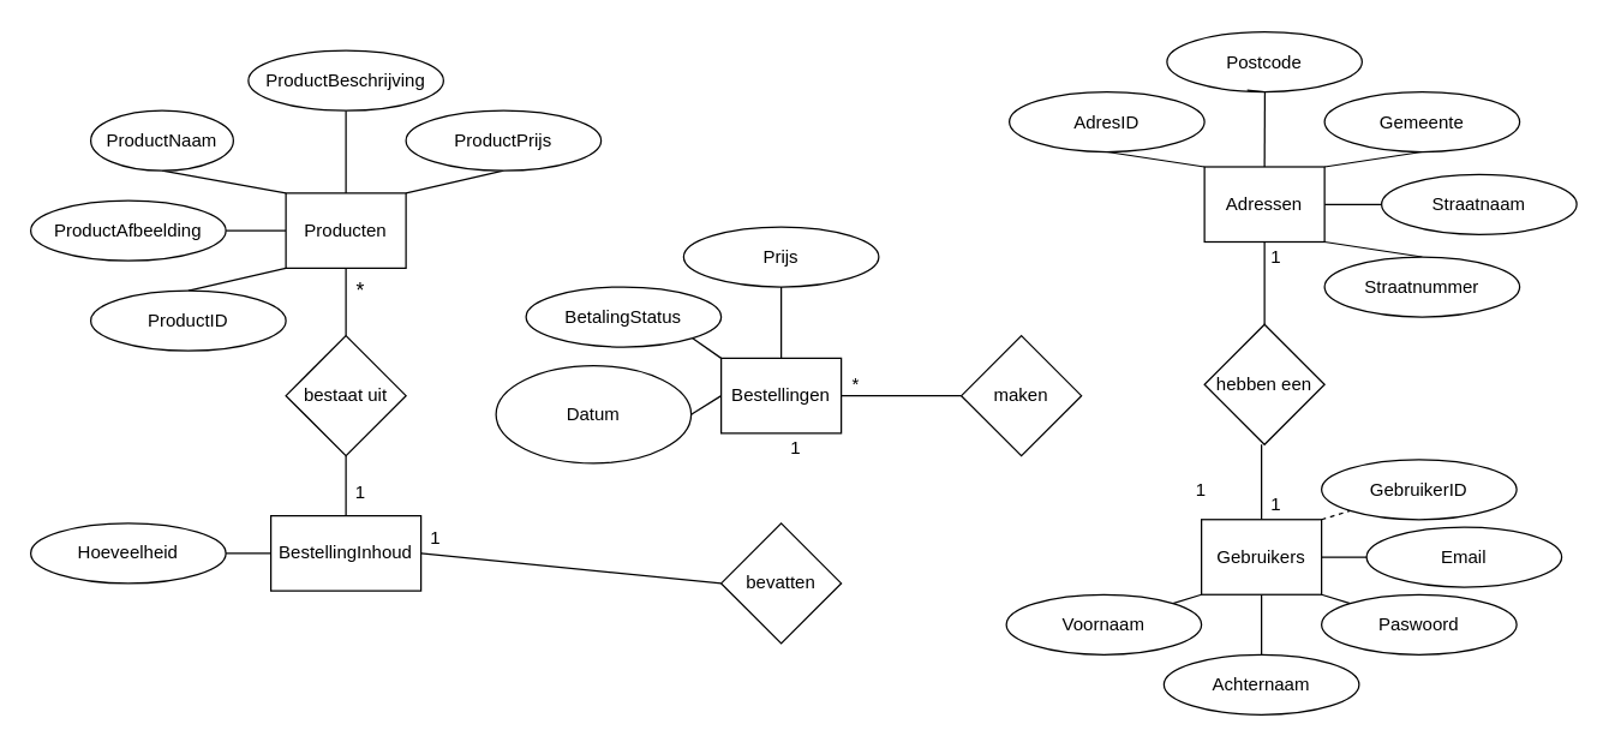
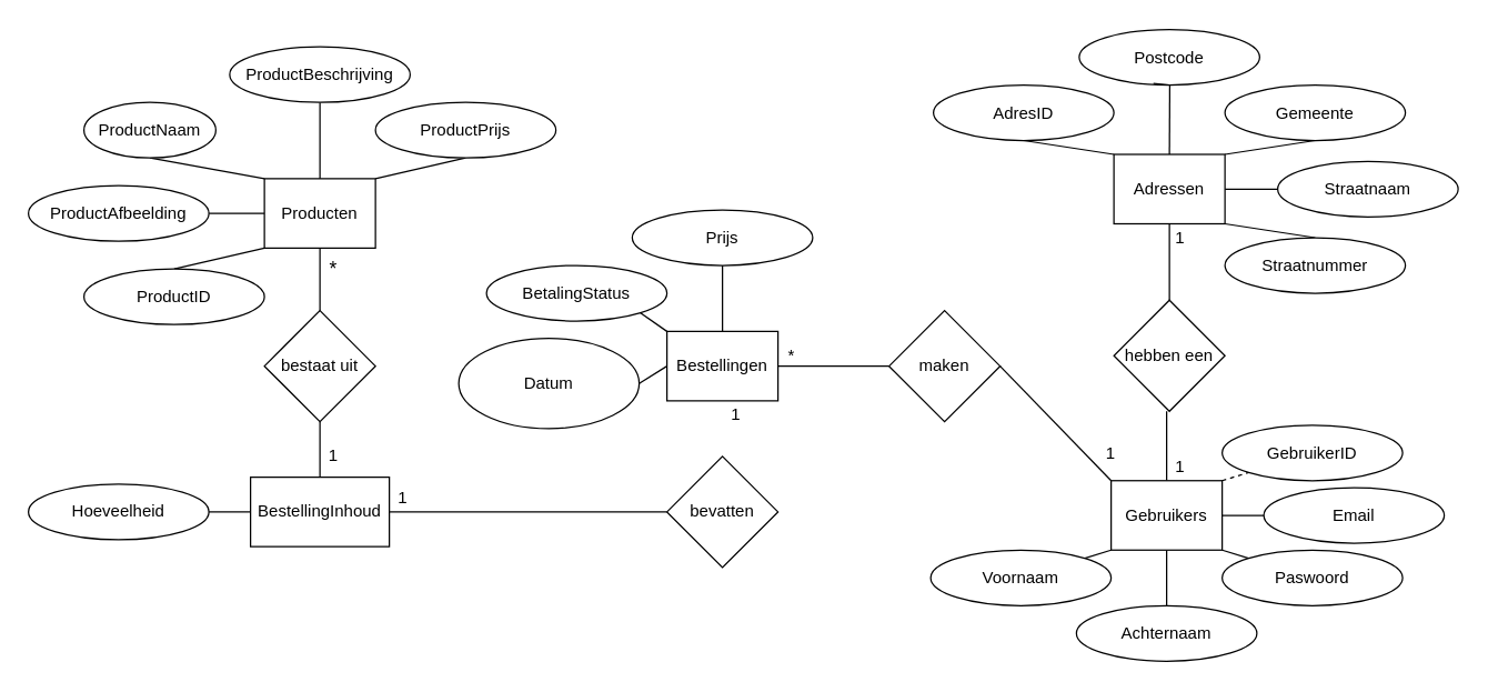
  <mxCell id="0" />
  <mxCell id="1" parent="0" />
  <mxCell id="2" style="edgeStyle=orthogonalEdgeStyle;rounded=0;orthogonalLoop=1;jettySize=auto;html=1;exitX=0.5;exitY=0;exitDx=0;exitDy=0;endArrow=none;endFill=0;entryX=0.5;entryY=1;entryDx=0;entryDy=0;" parent="1" source="7" target="28" edge="1"><mxGeometry relative="1" as="geometry"><mxPoint x="230" y="103" as="targetPoint" /></mxGeometry></mxCell>
  <mxCell id="3" style="rounded=0;orthogonalLoop=1;jettySize=auto;html=1;exitX=1;exitY=0;exitDx=0;exitDy=0;endArrow=none;endFill=0;strokeColor=#000000;entryX=0.5;entryY=1;entryDx=0;entryDy=0;" parent="1" source="7" target="26" edge="1"><mxGeometry relative="1" as="geometry"><mxPoint x="330" y="128.333" as="targetPoint" /></mxGeometry></mxCell>
  <mxCell id="4" style="edgeStyle=none;rounded=0;orthogonalLoop=1;jettySize=auto;html=1;exitX=0;exitY=0;exitDx=0;exitDy=0;entryX=0.5;entryY=1;entryDx=0;entryDy=0;endArrow=none;endFill=0;strokeColor=#000000;" parent="1" source="7" target="25" edge="1"><mxGeometry relative="1" as="geometry" /></mxCell>
  <mxCell id="5" style="edgeStyle=none;rounded=0;orthogonalLoop=1;jettySize=auto;html=1;exitX=0;exitY=0.5;exitDx=0;exitDy=0;entryX=1;entryY=0.5;entryDx=0;entryDy=0;endArrow=none;endFill=0;strokeColor=#000000;" parent="1" source="7" target="27" edge="1"><mxGeometry relative="1" as="geometry" /></mxCell>
  <mxCell id="6" style="edgeStyle=none;rounded=0;orthogonalLoop=1;jettySize=auto;html=1;exitX=0;exitY=1;exitDx=0;exitDy=0;entryX=0.5;entryY=0;entryDx=0;entryDy=0;endArrow=none;endFill=0;strokeColor=#000000;" parent="1" source="7" target="29" edge="1"><mxGeometry relative="1" as="geometry" /></mxCell>
  <mxCell id="7" value="Producten" style="rounded=0;whiteSpace=wrap;html=1;" parent="1" vertex="1"><mxGeometry x="190" y="128" width="80" height="50" as="geometry" /></mxCell>
  <mxCell id="8" style="edgeStyle=none;rounded=0;orthogonalLoop=1;jettySize=auto;html=1;exitX=1;exitY=0;exitDx=0;exitDy=0;entryX=0;entryY=1;entryDx=0;entryDy=0;endArrow=none;endFill=0;strokeColor=#000000;dashed=1;" parent="1" source="14" target="36" edge="1"><mxGeometry relative="1" as="geometry" /></mxCell>
  <mxCell id="9" style="edgeStyle=none;rounded=0;orthogonalLoop=1;jettySize=auto;html=1;exitX=1;exitY=0.5;exitDx=0;exitDy=0;entryX=0;entryY=0.5;entryDx=0;entryDy=0;endArrow=none;endFill=0;strokeColor=#000000;" parent="1" source="14" target="40" edge="1"><mxGeometry relative="1" as="geometry" /></mxCell>
  <mxCell id="10" style="edgeStyle=none;rounded=0;orthogonalLoop=1;jettySize=auto;html=1;exitX=1;exitY=1;exitDx=0;exitDy=0;entryX=0;entryY=0;entryDx=0;entryDy=0;endArrow=none;endFill=0;strokeColor=#000000;" parent="1" source="14" target="37" edge="1"><mxGeometry relative="1" as="geometry" /></mxCell>
  <mxCell id="11" style="edgeStyle=none;rounded=0;orthogonalLoop=1;jettySize=auto;html=1;exitX=0.5;exitY=1;exitDx=0;exitDy=0;entryX=0.5;entryY=0;entryDx=0;entryDy=0;endArrow=none;endFill=0;strokeColor=#000000;" parent="1" source="14" target="38" edge="1"><mxGeometry relative="1" as="geometry" /></mxCell>
  <mxCell id="12" style="edgeStyle=none;rounded=0;orthogonalLoop=1;jettySize=auto;html=1;exitX=0;exitY=1;exitDx=0;exitDy=0;entryX=1;entryY=0;entryDx=0;entryDy=0;endArrow=none;endFill=0;strokeColor=#000000;" parent="1" source="14" target="39" edge="1"><mxGeometry relative="1" as="geometry" /></mxCell>
  <mxCell id="13" style="edgeStyle=none;rounded=0;orthogonalLoop=1;jettySize=auto;html=1;exitX=0.5;exitY=0;exitDx=0;exitDy=0;entryX=0.5;entryY=1;entryDx=0;entryDy=0;endArrow=none;endFill=0;strokeColor=#000000;" parent="1" source="14" edge="1"><mxGeometry relative="1" as="geometry"><mxPoint x="840" y="295.5" as="targetPoint" /></mxGeometry></mxCell>
  <mxCell id="14" value="Gebruikers" style="rounded=0;whiteSpace=wrap;html=1;" parent="1" vertex="1"><mxGeometry x="800" y="345.5" width="80" height="50" as="geometry" /></mxCell>
  <mxCell id="15" style="edgeStyle=none;rounded=0;orthogonalLoop=1;jettySize=auto;html=1;exitX=0.5;exitY=0;exitDx=0;exitDy=0;endArrow=none;endFill=0;strokeColor=#000000;" parent="1" source="20" edge="1"><mxGeometry relative="1" as="geometry"><mxPoint x="842.235" y="60.5" as="targetPoint" /></mxGeometry></mxCell>
  <mxCell id="16" style="edgeStyle=none;rounded=0;orthogonalLoop=1;jettySize=auto;html=1;exitX=1;exitY=0;exitDx=0;exitDy=0;entryX=0.5;entryY=1;entryDx=0;entryDy=0;endArrow=none;endFill=0;strokeColor=#000000;" parent="1" source="20" target="33" edge="1"><mxGeometry relative="1" as="geometry" /></mxCell>
  <mxCell id="17" style="edgeStyle=none;rounded=0;orthogonalLoop=1;jettySize=auto;html=1;exitX=0;exitY=0;exitDx=0;exitDy=0;entryX=0.5;entryY=1;entryDx=0;entryDy=0;endArrow=none;endFill=0;strokeColor=#000000;" parent="1" source="20" target="30" edge="1"><mxGeometry relative="1" as="geometry" /></mxCell>
  <mxCell id="18" style="edgeStyle=none;rounded=0;orthogonalLoop=1;jettySize=auto;html=1;exitX=1;exitY=0.5;exitDx=0;exitDy=0;entryX=0;entryY=0.5;entryDx=0;entryDy=0;endArrow=none;endFill=0;strokeColor=#000000;" parent="1" source="20" edge="1"><mxGeometry relative="1" as="geometry"><mxPoint x="922" y="135.5" as="targetPoint" /></mxGeometry></mxCell>
  <mxCell id="19" style="edgeStyle=none;rounded=0;orthogonalLoop=1;jettySize=auto;html=1;exitX=1;exitY=1;exitDx=0;exitDy=0;entryX=0.5;entryY=0;entryDx=0;entryDy=0;endArrow=none;endFill=0;strokeColor=#000000;" parent="1" source="20" target="34" edge="1"><mxGeometry relative="1" as="geometry" /></mxCell>
  <mxCell id="20" value="Adressen" style="rounded=0;whiteSpace=wrap;html=1;" parent="1" vertex="1"><mxGeometry x="802" y="110.5" width="80" height="50" as="geometry" /></mxCell>
  <mxCell id="21" style="edgeStyle=none;rounded=0;orthogonalLoop=1;jettySize=auto;html=1;exitX=0;exitY=0.5;exitDx=0;exitDy=0;entryX=1;entryY=0.5;entryDx=0;entryDy=0;endArrow=none;endFill=0;strokeColor=#000000;" parent="1" source="22" target="63" edge="1"><mxGeometry relative="1" as="geometry" /></mxCell>
  <mxCell id="22" value="Bestellingen" style="rounded=0;whiteSpace=wrap;html=1;" parent="1" vertex="1"><mxGeometry x="480" y="238" width="80" height="50" as="geometry" /></mxCell>
  <mxCell id="23" style="edgeStyle=none;rounded=0;orthogonalLoop=1;jettySize=auto;html=1;exitX=0;exitY=0.5;exitDx=0;exitDy=0;entryX=1;entryY=0.5;entryDx=0;entryDy=0;endArrow=none;endFill=0;strokeColor=#000000;" parent="1" source="24" target="55" edge="1"><mxGeometry relative="1" as="geometry" /></mxCell>
  <mxCell id="24" value="BestellingInhoud" style="rounded=0;whiteSpace=wrap;html=1;" parent="1" vertex="1"><mxGeometry x="180" y="343" width="100" height="50" as="geometry" /></mxCell>
  <mxCell id="25" value="ProductNaam" style="ellipse;whiteSpace=wrap;html=1;" parent="1" vertex="1"><mxGeometry x="60" y="73" width="95" height="40" as="geometry" /></mxCell>
  <mxCell id="26" value="ProductPrijs" style="ellipse;whiteSpace=wrap;html=1;" parent="1" vertex="1"><mxGeometry x="270" y="73" width="130" height="40" as="geometry" /></mxCell>
  <mxCell id="27" value="ProductAfbeelding" style="ellipse;whiteSpace=wrap;html=1;" parent="1" vertex="1"><mxGeometry x="20" y="133" width="130" height="40" as="geometry" /></mxCell>
  <mxCell id="28" value="ProductBeschrijving" style="ellipse;whiteSpace=wrap;html=1;" parent="1" vertex="1"><mxGeometry x="165" y="33" width="130" height="40" as="geometry" /></mxCell>
  <mxCell id="29" value="ProductID" style="ellipse;whiteSpace=wrap;html=1;" parent="1" vertex="1"><mxGeometry x="60" y="193" width="130" height="40" as="geometry" /></mxCell>
  <mxCell id="30" value="AdresID" style="ellipse;whiteSpace=wrap;html=1;" parent="1" vertex="1"><mxGeometry x="672" y="60.5" width="130" height="40" as="geometry" /></mxCell>
  <mxCell id="31" value="Postcode" style="ellipse;whiteSpace=wrap;html=1;" parent="1" vertex="1"><mxGeometry x="777" y="20.5" width="130" height="40" as="geometry" /></mxCell>
  <mxCell id="32" value="Straatnaam" style="ellipse;whiteSpace=wrap;html=1;" parent="1" vertex="1"><mxGeometry x="920" y="115.5" width="130" height="40" as="geometry" /></mxCell>
  <mxCell id="33" value="Gemeente" style="ellipse;whiteSpace=wrap;html=1;" parent="1" vertex="1"><mxGeometry x="882" y="60.5" width="130" height="40" as="geometry" /></mxCell>
  <mxCell id="34" value="Straatnummer" style="ellipse;whiteSpace=wrap;html=1;" parent="1" vertex="1"><mxGeometry x="882" y="170.5" width="130" height="40" as="geometry" /></mxCell>
  <mxCell id="35" style="edgeStyle=none;rounded=0;orthogonalLoop=1;jettySize=auto;html=1;exitX=0.5;exitY=1;exitDx=0;exitDy=0;entryX=0.411;entryY=0.972;entryDx=0;entryDy=0;entryPerimeter=0;endArrow=none;endFill=0;strokeColor=#000000;" parent="1" source="31" target="31" edge="1"><mxGeometry relative="1" as="geometry" /></mxCell>
  <mxCell id="36" value="GebruikerID" style="ellipse;whiteSpace=wrap;html=1;" parent="1" vertex="1"><mxGeometry x="880" y="305.5" width="130" height="40" as="geometry" /></mxCell>
  <mxCell id="37" value="Paswoord" style="ellipse;whiteSpace=wrap;html=1;" parent="1" vertex="1"><mxGeometry x="880" y="395.5" width="130" height="40" as="geometry" /></mxCell>
  <mxCell id="38" value="Achternaam" style="ellipse;whiteSpace=wrap;html=1;" parent="1" vertex="1"><mxGeometry x="775" y="435.5" width="130" height="40" as="geometry" /></mxCell>
  <mxCell id="39" value="Voornaam" style="ellipse;whiteSpace=wrap;html=1;" parent="1" vertex="1"><mxGeometry x="670" y="395.5" width="130" height="40" as="geometry" /></mxCell>
  <mxCell id="40" value="Email" style="ellipse;whiteSpace=wrap;html=1;" parent="1" vertex="1"><mxGeometry x="910" y="350.5" width="130" height="40" as="geometry" /></mxCell>
  <mxCell id="41" style="edgeStyle=none;rounded=0;orthogonalLoop=1;jettySize=auto;html=1;exitX=0.5;exitY=0;exitDx=0;exitDy=0;entryX=0.5;entryY=1;entryDx=0;entryDy=0;endArrow=none;endFill=0;strokeColor=#000000;" parent="1" source="42" target="20" edge="1"><mxGeometry relative="1" as="geometry" /></mxCell>
  <mxCell id="42" value="hebben een" style="rhombus;whiteSpace=wrap;html=1;" parent="1" vertex="1"><mxGeometry x="802" y="215.5" width="80" height="80" as="geometry" /></mxCell>
  <mxCell id="43" value="1" style="text;html=1;strokeColor=none;fillColor=none;align=center;verticalAlign=middle;whiteSpace=wrap;rounded=0;" parent="1" vertex="1"><mxGeometry x="830" y="160.5" width="40" height="20" as="geometry" /></mxCell>
  <mxCell id="44" value="1" style="text;html=1;strokeColor=none;fillColor=none;align=center;verticalAlign=middle;whiteSpace=wrap;rounded=0;" parent="1" vertex="1"><mxGeometry x="830" y="325.5" width="40" height="20" as="geometry" /></mxCell>
  <mxCell id="45" style="edgeStyle=none;rounded=0;orthogonalLoop=1;jettySize=auto;html=1;exitX=0.5;exitY=1;exitDx=0;exitDy=0;entryX=0.5;entryY=0;entryDx=0;entryDy=0;endArrow=none;endFill=0;strokeColor=#000000;" parent="1" source="47" target="24" edge="1"><mxGeometry relative="1" as="geometry" /></mxCell>
  <mxCell id="46" style="edgeStyle=none;rounded=0;orthogonalLoop=1;jettySize=auto;html=1;exitX=0.5;exitY=0;exitDx=0;exitDy=0;entryX=0.5;entryY=1;entryDx=0;entryDy=0;endArrow=none;endFill=0;strokeColor=#000000;" parent="1" source="47" target="7" edge="1"><mxGeometry relative="1" as="geometry" /></mxCell>
  <mxCell id="47" value="bestaat uit" style="rhombus;whiteSpace=wrap;html=1;" parent="1" vertex="1"><mxGeometry x="190" y="223" width="80" height="80" as="geometry" /></mxCell>
  <mxCell id="48" value="&lt;font style=&quot;font-size: 14px&quot;&gt;*&lt;/font&gt;" style="text;html=1;strokeColor=none;fillColor=none;align=center;verticalAlign=middle;whiteSpace=wrap;rounded=0;" parent="1" vertex="1"><mxGeometry x="220" y="183" width="40" height="20" as="geometry" /></mxCell>
  <mxCell id="49" value="1" style="text;html=1;strokeColor=none;fillColor=none;align=center;verticalAlign=middle;whiteSpace=wrap;rounded=0;" parent="1" vertex="1"><mxGeometry x="220" y="318" width="40" height="20" as="geometry" /></mxCell>
  <mxCell id="50" style="edgeStyle=none;rounded=0;orthogonalLoop=1;jettySize=auto;html=1;exitX=0;exitY=0.5;exitDx=0;exitDy=0;entryX=1;entryY=0.5;entryDx=0;entryDy=0;endArrow=none;endFill=0;strokeColor=#000000;" parent="1" source="51" target="24" edge="1"><mxGeometry relative="1" as="geometry" /></mxCell>
- <mxCell id="51" value="bevatten" style="rhombus;whiteSpace=wrap;html=1;" parent="1" vertex="1"><mxGeometry x="480" y="348" width="80" height="80" as="geometry" /></mxCell>
+ <mxCell id="51" value="bevatten" style="rhombus;whiteSpace=wrap;html=1;" parent="1" vertex="1"><mxGeometry x="480" y="328" width="80" height="80" as="geometry" /></mxCell>
  <mxCell id="52" style="edgeStyle=none;rounded=0;orthogonalLoop=1;jettySize=auto;html=1;exitX=0;exitY=0.5;exitDx=0;exitDy=0;entryX=1;entryY=0.5;entryDx=0;entryDy=0;endArrow=none;endFill=0;strokeColor=#000000;" parent="1" source="54" target="22" edge="1"><mxGeometry relative="1" as="geometry" /></mxCell>
+ <mxCell id="53" style="edgeStyle=none;rounded=0;orthogonalLoop=1;jettySize=auto;html=1;exitX=1;exitY=0.5;exitDx=0;exitDy=0;entryX=0;entryY=0;entryDx=0;entryDy=0;endArrow=none;endFill=0;strokeColor=#000000;" parent="1" source="54" target="14" edge="1"><mxGeometry relative="1" as="geometry" /></mxCell>
  <mxCell id="54" value="maken" style="rhombus;whiteSpace=wrap;html=1;" parent="1" vertex="1"><mxGeometry x="640" y="223" width="80" height="80" as="geometry" /></mxCell>
  <mxCell id="55" value="Hoeveelheid" style="ellipse;whiteSpace=wrap;html=1;" parent="1" vertex="1"><mxGeometry x="20" y="348" width="130" height="40" as="geometry" /></mxCell>
  <mxCell id="56" value="1" style="text;html=1;strokeColor=none;fillColor=none;align=center;verticalAlign=middle;whiteSpace=wrap;rounded=0;" parent="1" vertex="1"><mxGeometry x="510" y="288" width="40" height="20" as="geometry" /></mxCell>
  <mxCell id="57" value="1" style="text;html=1;strokeColor=none;fillColor=none;align=center;verticalAlign=middle;whiteSpace=wrap;rounded=0;" parent="1" vertex="1"><mxGeometry x="270" y="348" width="40" height="20" as="geometry" /></mxCell>
  <mxCell id="58" value="1" style="text;html=1;strokeColor=none;fillColor=none;align=center;verticalAlign=middle;whiteSpace=wrap;rounded=0;" parent="1" vertex="1"><mxGeometry x="780" y="315.5" width="40" height="20" as="geometry" /></mxCell>
  <mxCell id="59" value="*" style="text;html=1;strokeColor=none;fillColor=none;align=center;verticalAlign=middle;whiteSpace=wrap;rounded=0;" parent="1" vertex="1"><mxGeometry x="550" y="245.5" width="40" height="20" as="geometry" /></mxCell>
  <mxCell id="60" style="edgeStyle=none;rounded=0;orthogonalLoop=1;jettySize=auto;html=1;exitX=0.5;exitY=0;exitDx=0;exitDy=0;endArrow=none;endFill=0;strokeColor=#000000;" parent="1" source="58" target="58" edge="1"><mxGeometry relative="1" as="geometry" /></mxCell>
  <mxCell id="61" style="edgeStyle=none;rounded=0;orthogonalLoop=1;jettySize=auto;html=1;exitX=0.5;exitY=1;exitDx=0;exitDy=0;entryX=0.5;entryY=0;entryDx=0;entryDy=0;endArrow=none;endFill=0;strokeColor=#000000;" parent="1" source="62" target="22" edge="1"><mxGeometry relative="1" as="geometry" /></mxCell>
  <mxCell id="62" value="Prijs" style="ellipse;whiteSpace=wrap;html=1;" parent="1" vertex="1"><mxGeometry x="455" y="150.5" width="130" height="40" as="geometry" /></mxCell>
  <mxCell id="63" value="Datum" style="ellipse;whiteSpace=wrap;html=1;" parent="1" vertex="1"><mxGeometry x="330" y="243" width="130" height="65" as="geometry" /></mxCell>
  <mxCell id="64" style="edgeStyle=none;rounded=0;orthogonalLoop=1;jettySize=auto;html=1;exitX=1;exitY=1;exitDx=0;exitDy=0;entryX=0;entryY=0;entryDx=0;entryDy=0;endArrow=none;endFill=0;strokeColor=#000000;" parent="1" source="65" target="22" edge="1"><mxGeometry relative="1" as="geometry" /></mxCell>
  <mxCell id="65" value="BetalingStatus" style="ellipse;whiteSpace=wrap;html=1;" parent="1" vertex="1"><mxGeometry x="350" y="190.5" width="130" height="40" as="geometry" /></mxCell>
